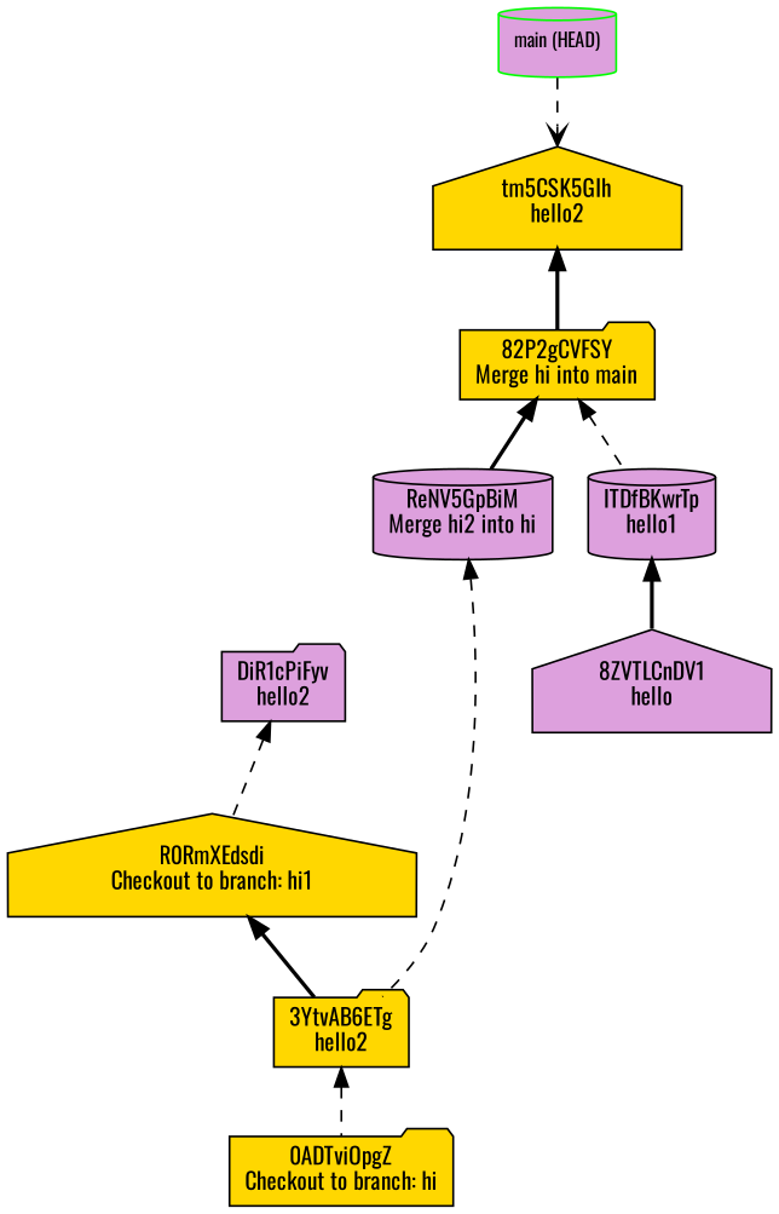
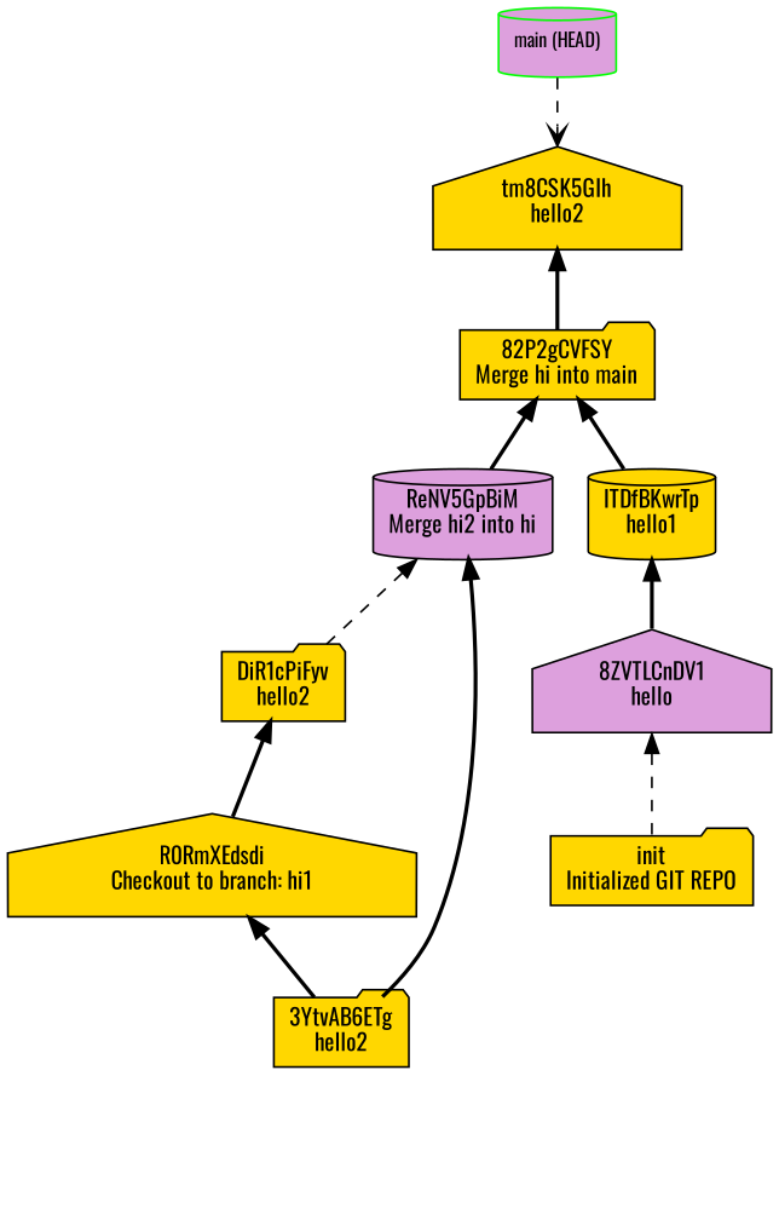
  digraph {
    fontname=Oswald
    rankdir=TB
    node [fillcolor=gold fontname=Oswald fontsize=12 shape=folder style=filled]
    edge [dir=back fontname=Oswald style=bold]
    n1 [label="82P2gCVFSY\nMerge hi into main"]
    n2 [fillcolor=plum label="ReNV5GpBiM\nMerge hi2 into hi" shape=cylinder]
-   n3 [fillcolor=plum label="ITDfBKwrTp\nhello1" shape=cylinder]
-   n4 [fillcolor=plum label="DiR1cPiFyv\nhello2"]
+   n3 [label="ITDfBKwrTp\nhello1" shape=cylinder]
+   n4 [label="DiR1cPiFyv\nhello2"]
    n5 [label="3YtvAB6ETg\nhello2"]
    n6 [fillcolor=plum label="8ZVTLCnDV1\nhello" shape=house]
    n7 [label="R0RmXEdsdi\nCheckout to branch: hi1" shape=house]
-   n8 [label="0ADTviOpgZ\nCheckout to branch: hi"]
-   n10 [label="tm5CSK5GIh\nhello2" shape=house]
+   n9 [label="init\nInitialized GIT REPO"]
+   n10 [label="tm8CSK5GIh\nhello2" shape=house]
    n11 [color=green fillcolor=plum fontsize=10 label="main (HEAD)" shape=cylinder]
    n1 -> n2
-   n1 -> n3 [style=dashed]
-   n2 -> n5 [style=dashed]
+   n1 -> n3
+   n2 -> n4 [style=dashed]
+   n2 -> n5
    n3 -> n6
-   n4 -> n7 [style=dashed]
-   n5 -> n8 [style=dashed]
+   n4 -> n7
+   n6 -> n9 [style=dashed]
    n7 -> n5
    n10 -> n1
    n11 -> n10 [arrowhead=vee style=dashed dir=""]
  }
